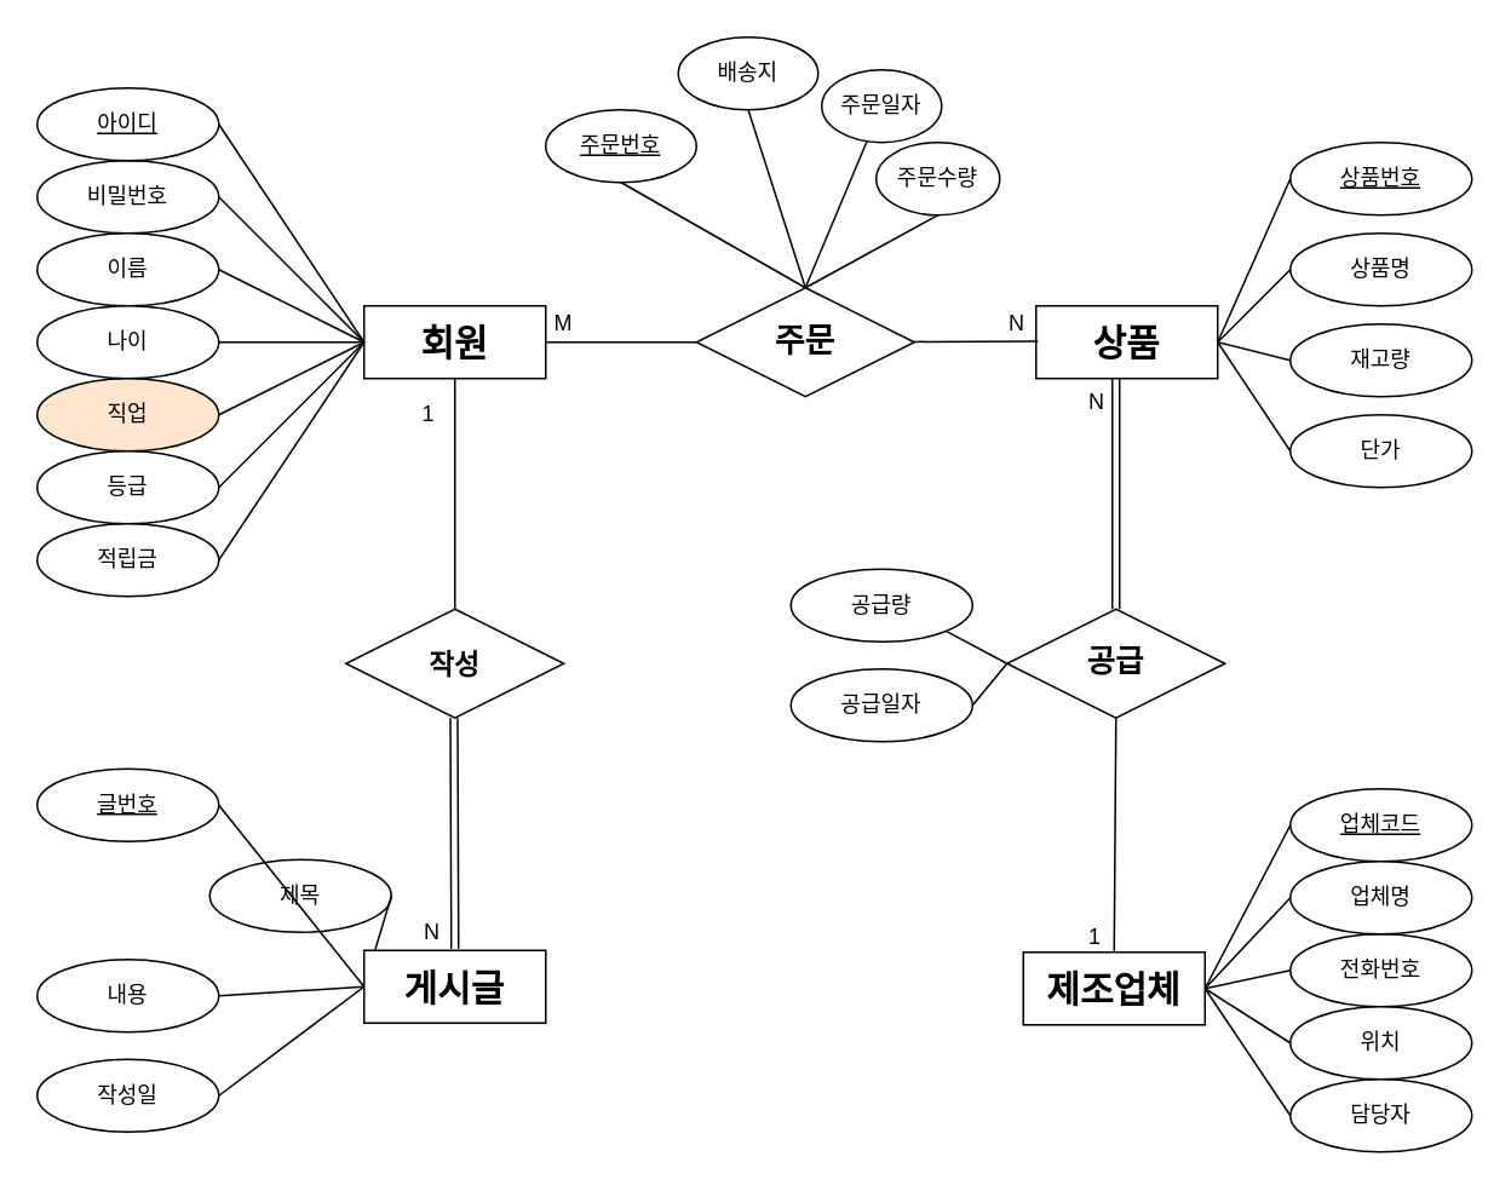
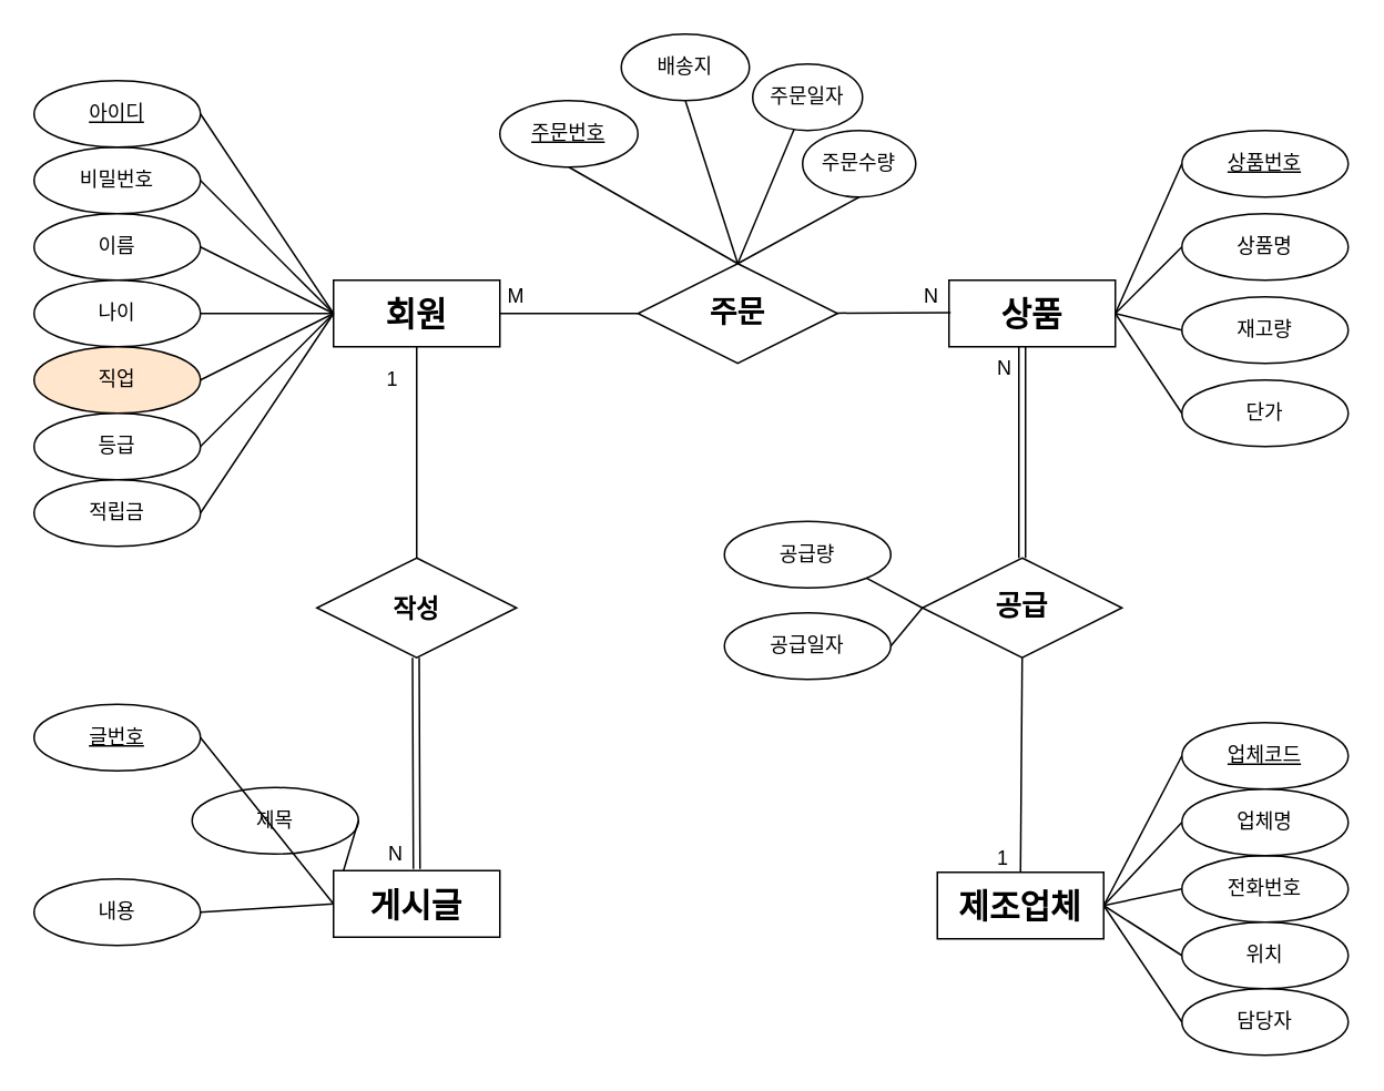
  <mxCell id="0" />
  <mxCell id="1" parent="0" />
  <mxCell id="2" value="&lt;font size=&quot;1&quot; face=&quot;Tahoma&quot;&gt;&lt;b style=&quot;font-size: 20px;&quot;&gt;회원&lt;/b&gt;&lt;/font&gt;" style="whiteSpace=wrap;html=1;align=center;" vertex="1" parent="1"><mxGeometry x="200" y="168" width="100" height="40" as="geometry" /></mxCell>
  <mxCell id="3" value="비밀번호" style="ellipse;whiteSpace=wrap;html=1;align=center;" vertex="1" parent="1"><mxGeometry x="20" y="88" width="100" height="40" as="geometry" /></mxCell>
  <mxCell id="4" value="아이디" style="ellipse;whiteSpace=wrap;html=1;align=center;fontStyle=4;" vertex="1" parent="1"><mxGeometry x="20" y="48" width="100" height="40" as="geometry" /></mxCell>
  <mxCell id="5" value="이름" style="ellipse;whiteSpace=wrap;html=1;align=center;" vertex="1" parent="1"><mxGeometry x="20" y="128" width="100" height="40" as="geometry" /></mxCell>
  <mxCell id="6" value="나이" style="ellipse;whiteSpace=wrap;html=1;align=center;" vertex="1" parent="1"><mxGeometry x="20" y="168" width="100" height="40" as="geometry" /></mxCell>
  <mxCell id="7" value="직업" style="ellipse;whiteSpace=wrap;html=1;align=center;fillColor=#ffe6cc;" vertex="1" parent="1"><mxGeometry x="20" y="208" width="100" height="40" as="geometry" /></mxCell>
  <mxCell id="8" value="등급" style="ellipse;whiteSpace=wrap;html=1;align=center;" vertex="1" parent="1"><mxGeometry x="20" y="248" width="100" height="40" as="geometry" /></mxCell>
  <mxCell id="9" value="적립금" style="ellipse;whiteSpace=wrap;html=1;align=center;" vertex="1" parent="1"><mxGeometry x="20" y="288" width="100" height="40" as="geometry" /></mxCell>
  <mxCell id="10" value="" style="endArrow=none;html=1;rounded=0;exitX=1;exitY=0.5;exitDx=0;exitDy=0;entryX=0;entryY=0.5;entryDx=0;entryDy=0;" edge="1" parent="1" source="4" target="2"><mxGeometry relative="1" as="geometry"><mxPoint x="230" y="298" as="sourcePoint" /><mxPoint x="390" y="298" as="targetPoint" /></mxGeometry></mxCell>
  <mxCell id="11" value="" style="endArrow=none;html=1;rounded=0;exitX=1;exitY=0.5;exitDx=0;exitDy=0;entryX=0;entryY=0.5;entryDx=0;entryDy=0;" edge="1" parent="1" source="3" target="2"><mxGeometry relative="1" as="geometry"><mxPoint x="120" y="108" as="sourcePoint" /><mxPoint x="180" y="218" as="targetPoint" /></mxGeometry></mxCell>
  <mxCell id="12" value="" style="endArrow=none;html=1;rounded=0;exitX=1;exitY=0.5;exitDx=0;exitDy=0;entryX=0;entryY=0.5;entryDx=0;entryDy=0;" edge="1" parent="1" source="7" target="2"><mxGeometry relative="1" as="geometry"><mxPoint x="150" y="248" as="sourcePoint" /><mxPoint x="210" y="358" as="targetPoint" /></mxGeometry></mxCell>
  <mxCell id="13" value="" style="endArrow=none;html=1;rounded=0;exitX=1;exitY=0.5;exitDx=0;exitDy=0;" edge="1" parent="1" source="8"><mxGeometry relative="1" as="geometry"><mxPoint x="200" y="288" as="sourcePoint" /><mxPoint x="200" y="188" as="targetPoint" /></mxGeometry></mxCell>
  <mxCell id="14" value="" style="endArrow=none;html=1;rounded=0;entryX=1;entryY=0.5;entryDx=0;entryDy=0;" edge="1" parent="1" target="9"><mxGeometry relative="1" as="geometry"><mxPoint x="200" y="188" as="sourcePoint" /><mxPoint x="240" y="348" as="targetPoint" /></mxGeometry></mxCell>
  <mxCell id="15" value="" style="endArrow=none;html=1;rounded=0;exitX=1;exitY=0.5;exitDx=0;exitDy=0;entryX=0;entryY=0.5;entryDx=0;entryDy=0;" edge="1" parent="1" source="5" target="2"><mxGeometry relative="1" as="geometry"><mxPoint x="120" y="148" as="sourcePoint" /><mxPoint x="200" y="188" as="targetPoint" /></mxGeometry></mxCell>
  <mxCell id="16" value="" style="endArrow=none;html=1;rounded=0;exitX=1;exitY=0.5;exitDx=0;exitDy=0;entryX=0;entryY=0.5;entryDx=0;entryDy=0;" edge="1" parent="1" target="2"><mxGeometry relative="1" as="geometry"><mxPoint x="120" y="188" as="sourcePoint" /><mxPoint x="180" y="298" as="targetPoint" /></mxGeometry></mxCell>
  <mxCell id="17" value="&lt;font size=&quot;1&quot; face=&quot;Tahoma&quot;&gt;&lt;b style=&quot;font-size: 20px;&quot;&gt;상품&lt;/b&gt;&lt;/font&gt;" style="whiteSpace=wrap;html=1;align=center;direction=west;" vertex="1" parent="1"><mxGeometry x="570" y="168" width="100" height="40" as="geometry" /></mxCell>
  <mxCell id="18" value="상품명" style="ellipse;whiteSpace=wrap;html=1;align=center;direction=west;" vertex="1" parent="1"><mxGeometry x="710" y="128" width="100" height="40" as="geometry" /></mxCell>
  <mxCell id="19" value="상품번호" style="ellipse;whiteSpace=wrap;html=1;align=center;fontStyle=4;direction=west;" vertex="1" parent="1"><mxGeometry x="710" y="78" width="100" height="40" as="geometry" /></mxCell>
  <mxCell id="20" value="재고량" style="ellipse;whiteSpace=wrap;html=1;align=center;direction=west;" vertex="1" parent="1"><mxGeometry x="710" y="178" width="100" height="40" as="geometry" /></mxCell>
  <mxCell id="21" value="단가" style="ellipse;whiteSpace=wrap;html=1;align=center;direction=west;" vertex="1" parent="1"><mxGeometry x="710" y="228" width="100" height="40" as="geometry" /></mxCell>
  <mxCell id="22" value="" style="endArrow=none;html=1;rounded=0;exitX=1;exitY=0.5;exitDx=0;exitDy=0;entryX=0;entryY=0.5;entryDx=0;entryDy=0;" edge="1" source="19" target="17" parent="1"><mxGeometry relative="1" as="geometry"><mxPoint x="600" y="298" as="sourcePoint" /><mxPoint x="760" y="298" as="targetPoint" /></mxGeometry></mxCell>
  <mxCell id="23" value="" style="endArrow=none;html=1;rounded=0;exitX=1;exitY=0.5;exitDx=0;exitDy=0;entryX=0;entryY=0.5;entryDx=0;entryDy=0;" edge="1" source="18" target="17" parent="1"><mxGeometry relative="1" as="geometry"><mxPoint x="490" y="108" as="sourcePoint" /><mxPoint x="550" y="218" as="targetPoint" /></mxGeometry></mxCell>
  <mxCell id="24" value="" style="endArrow=none;html=1;rounded=0;exitX=1;exitY=0.5;exitDx=0;exitDy=0;entryX=0;entryY=0.5;entryDx=0;entryDy=0;" edge="1" source="21" target="17" parent="1"><mxGeometry relative="1" as="geometry"><mxPoint x="520" y="248" as="sourcePoint" /><mxPoint x="580" y="358" as="targetPoint" /></mxGeometry></mxCell>
  <mxCell id="25" value="" style="endArrow=none;html=1;rounded=0;exitX=1;exitY=0.5;exitDx=0;exitDy=0;entryX=0;entryY=0.5;entryDx=0;entryDy=0;" edge="1" source="20" target="17" parent="1"><mxGeometry relative="1" as="geometry"><mxPoint x="490" y="148" as="sourcePoint" /><mxPoint x="570" y="188" as="targetPoint" /></mxGeometry></mxCell>
  <mxCell id="26" value="전화번호" style="ellipse;whiteSpace=wrap;html=1;align=center;direction=west;" vertex="1" parent="1"><mxGeometry x="710" y="514" width="100" height="40" as="geometry" /></mxCell>
  <mxCell id="27" value="업체코드" style="ellipse;whiteSpace=wrap;html=1;align=center;fontStyle=4;direction=west;" vertex="1" parent="1"><mxGeometry x="710" y="434" width="100" height="40" as="geometry" /></mxCell>
  <mxCell id="28" value="위치" style="ellipse;whiteSpace=wrap;html=1;align=center;direction=west;" vertex="1" parent="1"><mxGeometry x="710" y="554" width="100" height="40" as="geometry" /></mxCell>
  <mxCell id="29" value="담당자" style="ellipse;whiteSpace=wrap;html=1;align=center;direction=west;" vertex="1" parent="1"><mxGeometry x="710" y="594" width="100" height="40" as="geometry" /></mxCell>
  <mxCell id="30" value="" style="endArrow=none;html=1;rounded=0;exitX=1;exitY=0.5;exitDx=0;exitDy=0;entryX=0;entryY=0.5;entryDx=0;entryDy=0;" edge="1" source="27" target="34" parent="1"><mxGeometry relative="1" as="geometry"><mxPoint x="600" y="654" as="sourcePoint" /><mxPoint x="760" y="654" as="targetPoint" /></mxGeometry></mxCell>
  <mxCell id="31" value="" style="endArrow=none;html=1;rounded=0;exitX=1;exitY=0.5;exitDx=0;exitDy=0;entryX=0;entryY=0.5;entryDx=0;entryDy=0;" edge="1" source="26" target="34" parent="1"><mxGeometry relative="1" as="geometry"><mxPoint x="490" y="464" as="sourcePoint" /><mxPoint x="550" y="574" as="targetPoint" /></mxGeometry></mxCell>
  <mxCell id="32" value="" style="endArrow=none;html=1;rounded=0;exitX=1;exitY=0.5;exitDx=0;exitDy=0;entryX=0;entryY=0.5;entryDx=0;entryDy=0;" edge="1" source="29" target="34" parent="1"><mxGeometry relative="1" as="geometry"><mxPoint x="520" y="604" as="sourcePoint" /><mxPoint x="580" y="714" as="targetPoint" /></mxGeometry></mxCell>
  <mxCell id="33" value="" style="endArrow=none;html=1;rounded=0;exitX=1;exitY=0.5;exitDx=0;exitDy=0;entryX=0;entryY=0.5;entryDx=0;entryDy=0;" edge="1" source="28" target="34" parent="1"><mxGeometry relative="1" as="geometry"><mxPoint x="490" y="504" as="sourcePoint" /><mxPoint x="570" y="544" as="targetPoint" /></mxGeometry></mxCell>
  <mxCell id="34" value="&lt;font size=&quot;1&quot; face=&quot;Tahoma&quot;&gt;&lt;b style=&quot;font-size: 20px;&quot;&gt;제조업체&lt;/b&gt;&lt;/font&gt;" style="whiteSpace=wrap;html=1;align=center;direction=west;" vertex="1" parent="1"><mxGeometry x="563" y="524" width="100" height="40" as="geometry" /></mxCell>
  <mxCell id="35" value="제목" style="ellipse;whiteSpace=wrap;html=1;align=center;direction=east;" vertex="1" parent="1"><mxGeometry x="115" y="473" width="100" height="40" as="geometry" /></mxCell>
  <mxCell id="36" value="글번호" style="ellipse;whiteSpace=wrap;html=1;align=center;fontStyle=4;direction=east;" vertex="1" parent="1"><mxGeometry x="20" y="423" width="100" height="40" as="geometry" /></mxCell>
  <mxCell id="37" value="내용" style="ellipse;whiteSpace=wrap;html=1;align=center;direction=east;" vertex="1" parent="1"><mxGeometry x="20" y="528" width="100" height="40" as="geometry" /></mxCell>
- <mxCell id="38" value="작성일" style="ellipse;whiteSpace=wrap;html=1;align=center;direction=east;" vertex="1" parent="1"><mxGeometry x="20" y="583" width="100" height="40" as="geometry" /></mxCell>
  <mxCell id="39" value="" style="endArrow=none;html=1;rounded=0;exitX=1;exitY=0.5;exitDx=0;exitDy=0;entryX=0;entryY=0.5;entryDx=0;entryDy=0;" edge="1" source="36" target="43" parent="1"><mxGeometry relative="1" as="geometry"><mxPoint x="230" y="653" as="sourcePoint" /><mxPoint x="390" y="653" as="targetPoint" /></mxGeometry></mxCell>
  <mxCell id="40" value="" style="endArrow=none;html=1;rounded=0;exitX=1;exitY=0.5;exitDx=0;exitDy=0;entryX=0;entryY=0.5;entryDx=0;entryDy=0;" edge="1" source="35" target="43" parent="1"><mxGeometry relative="1" as="geometry"><mxPoint x="120" y="463" as="sourcePoint" /><mxPoint x="180" y="573" as="targetPoint" /></mxGeometry></mxCell>
- <mxCell id="41" value="" style="endArrow=none;html=1;rounded=0;exitX=1;exitY=0.5;exitDx=0;exitDy=0;entryX=0;entryY=0.5;entryDx=0;entryDy=0;" edge="1" source="38" target="43" parent="1"><mxGeometry relative="1" as="geometry"><mxPoint x="150" y="603" as="sourcePoint" /><mxPoint x="210" y="713" as="targetPoint" /></mxGeometry></mxCell>
  <mxCell id="42" value="" style="endArrow=none;html=1;rounded=0;exitX=1;exitY=0.5;exitDx=0;exitDy=0;entryX=0;entryY=0.5;entryDx=0;entryDy=0;" edge="1" source="37" target="43" parent="1"><mxGeometry relative="1" as="geometry"><mxPoint x="120" y="503" as="sourcePoint" /><mxPoint x="200" y="543" as="targetPoint" /></mxGeometry></mxCell>
  <mxCell id="43" value="&lt;font size=&quot;1&quot; face=&quot;Tahoma&quot;&gt;&lt;b style=&quot;font-size: 20px;&quot;&gt;게시글&lt;/b&gt;&lt;/font&gt;" style="whiteSpace=wrap;html=1;align=center;direction=east;" vertex="1" parent="1"><mxGeometry x="200" y="523" width="100" height="40" as="geometry" /></mxCell>
  <mxCell id="44" value="업체명" style="ellipse;whiteSpace=wrap;html=1;align=center;direction=west;" vertex="1" parent="1"><mxGeometry x="710" y="474" width="100" height="40" as="geometry" /></mxCell>
  <mxCell id="45" value="" style="endArrow=none;html=1;rounded=0;entryX=1;entryY=0.5;entryDx=0;entryDy=0;exitX=0;exitY=0.5;exitDx=0;exitDy=0;" edge="1" parent="1" source="34" target="44"><mxGeometry relative="1" as="geometry"><mxPoint x="300" y="624" as="sourcePoint" /><mxPoint x="460" y="624" as="targetPoint" /></mxGeometry></mxCell>
  <mxCell id="46" value="&lt;font style=&quot;font-size: 18px;&quot;&gt;&lt;b&gt;주문&lt;/b&gt;&lt;/font&gt;" style="shape=rhombus;perimeter=rhombusPerimeter;whiteSpace=wrap;html=1;align=center;" vertex="1" parent="1"><mxGeometry x="383" y="158" width="120" height="60" as="geometry" /></mxCell>
  <mxCell id="47" value="" style="endArrow=none;html=1;rounded=0;entryX=1;entryY=0.5;entryDx=0;entryDy=0;" edge="1" parent="1" source="46" target="2"><mxGeometry relative="1" as="geometry"><mxPoint x="383" y="187.5" as="sourcePoint" /><mxPoint x="306" y="188" as="targetPoint" /></mxGeometry></mxCell>
  <mxCell id="48" value="M" style="resizable=0;html=1;whiteSpace=wrap;align=right;verticalAlign=bottom;" connectable="0" vertex="1" parent="47"><mxGeometry x="1" relative="1" as="geometry"><mxPoint x="16" y="-2" as="offset" /></mxGeometry></mxCell>
  <mxCell id="49" value="" style="endArrow=none;html=1;rounded=0;" edge="1" parent="1" source="46"><mxGeometry relative="1" as="geometry"><mxPoint x="503" y="188" as="sourcePoint" /><mxPoint x="571" y="187.5" as="targetPoint" /></mxGeometry></mxCell>
  <mxCell id="50" value="N" style="resizable=0;html=1;whiteSpace=wrap;align=right;verticalAlign=bottom;" connectable="0" vertex="1" parent="49"><mxGeometry x="1" relative="1" as="geometry"><mxPoint x="-6" y="-2" as="offset" /></mxGeometry></mxCell>
  <mxCell id="51" value="주문번호" style="ellipse;whiteSpace=wrap;html=1;align=center;fontStyle=4;" vertex="1" parent="1"><mxGeometry x="300" y="60" width="83" height="40" as="geometry" /></mxCell>
  <mxCell id="52" value="주문수량" style="ellipse;whiteSpace=wrap;html=1;align=center;" vertex="1" parent="1"><mxGeometry x="482" y="78" width="68" height="40" as="geometry" /></mxCell>
  <mxCell id="53" value="배송지" style="ellipse;whiteSpace=wrap;html=1;align=center;" vertex="1" parent="1"><mxGeometry x="373" y="20" width="77" height="40" as="geometry" /></mxCell>
  <mxCell id="54" value="주문일자" style="ellipse;whiteSpace=wrap;html=1;align=center;" vertex="1" parent="1"><mxGeometry x="452" y="38" width="66" height="40" as="geometry" /></mxCell>
  <mxCell id="55" value="" style="endArrow=none;html=1;rounded=0;entryX=0.5;entryY=0;entryDx=0;entryDy=0;exitX=0.5;exitY=1;exitDx=0;exitDy=0;" edge="1" parent="1" source="51" target="46"><mxGeometry relative="1" as="geometry"><mxPoint x="218" y="158" as="sourcePoint" /><mxPoint x="378" y="158" as="targetPoint" /></mxGeometry></mxCell>
  <mxCell id="56" value="" style="endArrow=none;html=1;rounded=0;entryX=0.5;entryY=0;entryDx=0;entryDy=0;exitX=0.5;exitY=1;exitDx=0;exitDy=0;" edge="1" parent="1" source="53" target="46"><mxGeometry relative="1" as="geometry"><mxPoint x="251" y="181" as="sourcePoint" /><mxPoint x="411" y="181" as="targetPoint" /></mxGeometry></mxCell>
  <mxCell id="57" value="" style="endArrow=none;html=1;rounded=0;entryX=0.5;entryY=0;entryDx=0;entryDy=0;exitX=0.5;exitY=1;exitDx=0;exitDy=0;" edge="1" parent="1" source="52" target="46"><mxGeometry relative="1" as="geometry"><mxPoint x="251" y="181" as="sourcePoint" /><mxPoint x="411" y="181" as="targetPoint" /></mxGeometry></mxCell>
  <mxCell id="58" value="" style="endArrow=none;html=1;rounded=0;entryX=0.5;entryY=0;entryDx=0;entryDy=0;" edge="1" parent="1" source="54" target="46"><mxGeometry relative="1" as="geometry"><mxPoint x="460" y="82" as="sourcePoint" /><mxPoint x="411" y="181" as="targetPoint" /></mxGeometry></mxCell>
  <mxCell id="59" value="&lt;font style=&quot;font-size: 17px;&quot;&gt;&lt;b&gt;공급&lt;/b&gt;&lt;/font&gt;" style="shape=rhombus;perimeter=rhombusPerimeter;whiteSpace=wrap;html=1;align=center;" vertex="1" parent="1"><mxGeometry x="554" y="335" width="120" height="60" as="geometry" /></mxCell>
  <mxCell id="60" value="" style="endArrow=none;html=1;rounded=0;entryX=0.5;entryY=1;entryDx=0;entryDy=0;exitX=0.5;exitY=1;exitDx=0;exitDy=0;" edge="1" parent="1" source="59" target="34"><mxGeometry relative="1" as="geometry"><mxPoint x="251" y="379" as="sourcePoint" /><mxPoint x="411" y="379" as="targetPoint" /></mxGeometry></mxCell>
  <mxCell id="61" value="1" style="resizable=0;html=1;whiteSpace=wrap;align=right;verticalAlign=bottom;" connectable="0" vertex="1" parent="60"><mxGeometry x="1" relative="1" as="geometry"><mxPoint x="-6" as="offset" /></mxGeometry></mxCell>
  <mxCell id="62" value="공급일자" style="ellipse;whiteSpace=wrap;html=1;align=center;" vertex="1" parent="1"><mxGeometry x="435" y="368" width="100" height="40" as="geometry" /></mxCell>
  <mxCell id="63" value="공급량" style="ellipse;whiteSpace=wrap;html=1;align=center;" vertex="1" parent="1"><mxGeometry x="435" y="313" width="100" height="40" as="geometry" /></mxCell>
  <mxCell id="64" value="" style="endArrow=none;html=1;rounded=0;entryX=0;entryY=0.5;entryDx=0;entryDy=0;exitX=1;exitY=1;exitDx=0;exitDy=0;" edge="1" parent="1" source="63" target="59"><mxGeometry relative="1" as="geometry"><mxPoint x="251" y="379" as="sourcePoint" /><mxPoint x="411" y="379" as="targetPoint" /></mxGeometry></mxCell>
  <mxCell id="65" value="" style="endArrow=none;html=1;rounded=0;exitX=1;exitY=0.5;exitDx=0;exitDy=0;entryX=0;entryY=0.5;entryDx=0;entryDy=0;" edge="1" parent="1" source="62" target="59"><mxGeometry relative="1" as="geometry"><mxPoint x="251" y="379" as="sourcePoint" /><mxPoint x="559" y="368" as="targetPoint" /></mxGeometry></mxCell>
  <mxCell id="66" value="&lt;font style=&quot;font-size: 15px;&quot;&gt;&lt;b&gt;작성&lt;/b&gt;&lt;/font&gt;" style="shape=rhombus;perimeter=rhombusPerimeter;whiteSpace=wrap;html=1;align=center;" vertex="1" parent="1"><mxGeometry x="190" y="335" width="120" height="60" as="geometry" /></mxCell>
  <mxCell id="67" value="" style="endArrow=none;html=1;rounded=0;entryX=0.5;entryY=1;entryDx=0;entryDy=0;exitX=0.5;exitY=0;exitDx=0;exitDy=0;" edge="1" parent="1" source="66" target="2"><mxGeometry relative="1" as="geometry"><mxPoint x="251" y="379" as="sourcePoint" /><mxPoint x="411" y="379" as="targetPoint" /></mxGeometry></mxCell>
  <mxCell id="68" value="1" style="resizable=0;html=1;whiteSpace=wrap;align=right;verticalAlign=bottom;" connectable="0" vertex="1" parent="67"><mxGeometry x="1" relative="1" as="geometry"><mxPoint x="-10" y="28" as="offset" /></mxGeometry></mxCell>
  <mxCell id="69" value="" style="shape=link;html=1;rounded=0;" edge="1" parent="1"><mxGeometry relative="1" as="geometry"><mxPoint x="249.5" y="395" as="sourcePoint" /><mxPoint x="250" y="522" as="targetPoint" /></mxGeometry></mxCell>
  <mxCell id="70" value="N" style="resizable=0;html=1;whiteSpace=wrap;align=right;verticalAlign=bottom;" connectable="0" vertex="1" parent="69"><mxGeometry x="1" relative="1" as="geometry"><mxPoint x="-7" y="-1" as="offset" /></mxGeometry></mxCell>
  <mxCell id="71" value="" style="shape=link;html=1;rounded=0;entryX=0.5;entryY=0;entryDx=0;entryDy=0;exitX=0.5;exitY=0;exitDx=0;exitDy=0;" edge="1" parent="1" source="59"><mxGeometry relative="1" as="geometry"><mxPoint x="774" y="208" as="sourcePoint" /><mxPoint x="614" y="208" as="targetPoint" /></mxGeometry></mxCell>
  <mxCell id="72" value="N" style="resizable=0;html=1;whiteSpace=wrap;align=right;verticalAlign=bottom;" connectable="0" vertex="1" parent="71"><mxGeometry x="1" relative="1" as="geometry"><mxPoint x="-5" y="21" as="offset" /></mxGeometry></mxCell>
